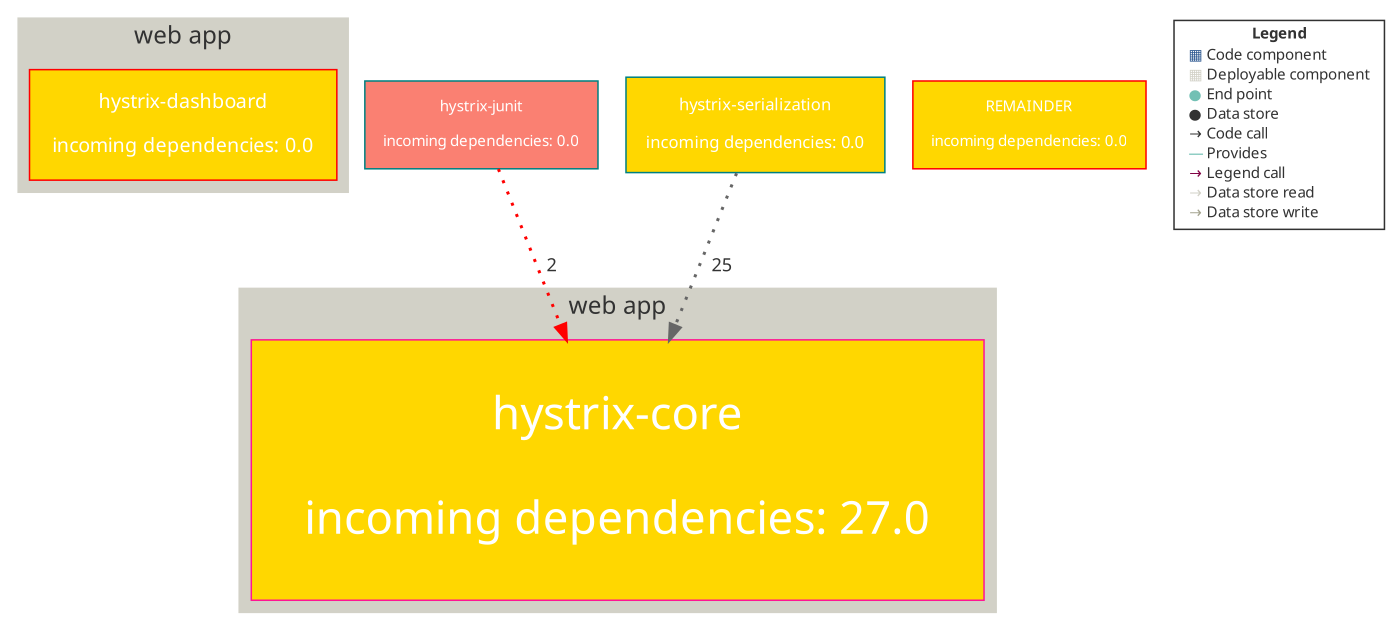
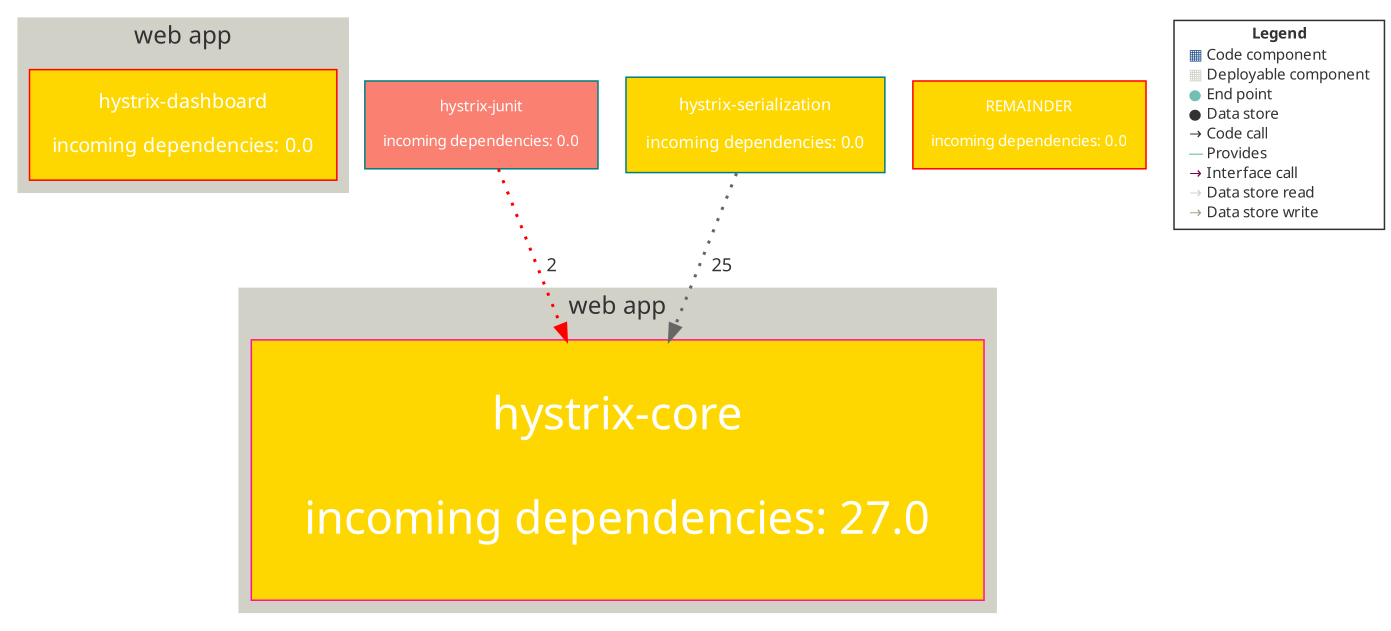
  digraph {
    compound=true
    rankdir=TD
    node [color=red fillcolor=gold fontcolor="#FFFFFF" fontname="Helvetica Neue" fontsize=10 margin=0.16 penwidth=1 shape=box style=filled]
    edge [fontcolor="#323232" fontname="Helvetica Neue" fontsize=12 penwidth=2 style=dotted]
    n1 [fontsize=13 label="hystrix-dashboard\n\nincoming dependencies: 0.0" margin=0.20800000000000002]
    n2 [color=deeppink fontsize=30 label="hystrix-core\n\nincoming dependencies: 27.0" margin=0.48]
    n3 [color=teal fillcolor=salmon label="hystrix-junit\n\nincoming dependencies: 0.0"]
    n4 [label="REMAINDER\n\nincoming dependencies: 0.0"]
    n5 [color=teal fontsize=11 label="hystrix-serialization\n\nincoming dependencies: 0.0" margin=0.176]
-   n6 [color="#323232" fillcolor="#FFFFFF" fontcolor="#323232" label=<<TABLE BORDER="0" CELLPADDING="1" CELLSPACING="0"> <TR><TD COLSPAN="2"><B>Legend</B></TD></TR> <TR><TD><FONT COLOR="#2A568F">&#9638;</FONT></TD><TD ALIGN="left">Code component</TD></TR> <TR><TD><FONT COLOR="#D2D1C7">&#9638;</FONT></TD><TD ALIGN="left">Deployable component</TD></TR> <TR><TD><FONT COLOR="#72C0B4">&#9679;</FONT></TD><TD ALIGN="left">End point</TD></TR> <TR><TD><FONT COLOR="#323232">&#9679;</FONT></TD><TD ALIGN="left">Data store</TD></TR> <TR><TD><FONT COLOR="#323232">&rarr;</FONT></TD><TD ALIGN="left">Code call</TD></TR> <TR><TD><FONT COLOR="#72C0B4">&#8212;</FONT></TD><TD ALIGN="left">Provides</TD></TR> <TR><TD><FONT COLOR="#820445">&rarr;</FONT></TD><TD ALIGN="left">Legend call</TD></TR> <TR><TD><FONT COLOR="#D2D1C7">&rarr;</FONT></TD><TD ALIGN="left">Data store read</TD></TR> <TR><TD><FONT COLOR="#A4A38F">&rarr;</FONT></TD><TD ALIGN="left">Data store write</TD></TR> </TABLE> > margin=""]
+   n6 [color="#323232" fillcolor="#FFFFFF" fontcolor="#323232" label=<<TABLE BORDER="0" CELLPADDING="1" CELLSPACING="0"> <TR><TD COLSPAN="2"><B>Legend</B></TD></TR> <TR><TD><FONT COLOR="#2A568F">&#9638;</FONT></TD><TD ALIGN="left">Code component</TD></TR> <TR><TD><FONT COLOR="#D2D1C7">&#9638;</FONT></TD><TD ALIGN="left">Deployable component</TD></TR> <TR><TD><FONT COLOR="#72C0B4">&#9679;</FONT></TD><TD ALIGN="left">End point</TD></TR> <TR><TD><FONT COLOR="#323232">&#9679;</FONT></TD><TD ALIGN="left">Data store</TD></TR> <TR><TD><FONT COLOR="#323232">&rarr;</FONT></TD><TD ALIGN="left">Code call</TD></TR> <TR><TD><FONT COLOR="#72C0B4">&#8212;</FONT></TD><TD ALIGN="left">Provides</TD></TR> <TR><TD><FONT COLOR="#820445">&rarr;</FONT></TD><TD ALIGN="left">Interface call</TD></TR> <TR><TD><FONT COLOR="#D2D1C7">&rarr;</FONT></TD><TD ALIGN="left">Data store read</TD></TR> <TR><TD><FONT COLOR="#A4A38F">&rarr;</FONT></TD><TD ALIGN="left">Data store write</TD></TR> </TABLE> > margin=""]
    subgraph cluster_1 {
      color="#D2D1C7"
      fontcolor="#323232"
      fontname="Helvetica Neue"
      fontsize=16
      label="web app"
      style=filled
      n1
    }
    subgraph cluster_2 {
      color="#D2D1C7"
      fontcolor="#323232"
      fontname="Helvetica Neue"
      fontsize=16
      label="web app"
      style=filled
      n2
    }
    n3 -> n2 [color=red label="  2"]
    n5 -> n2 [color=gray40 label="  25"]
  }
